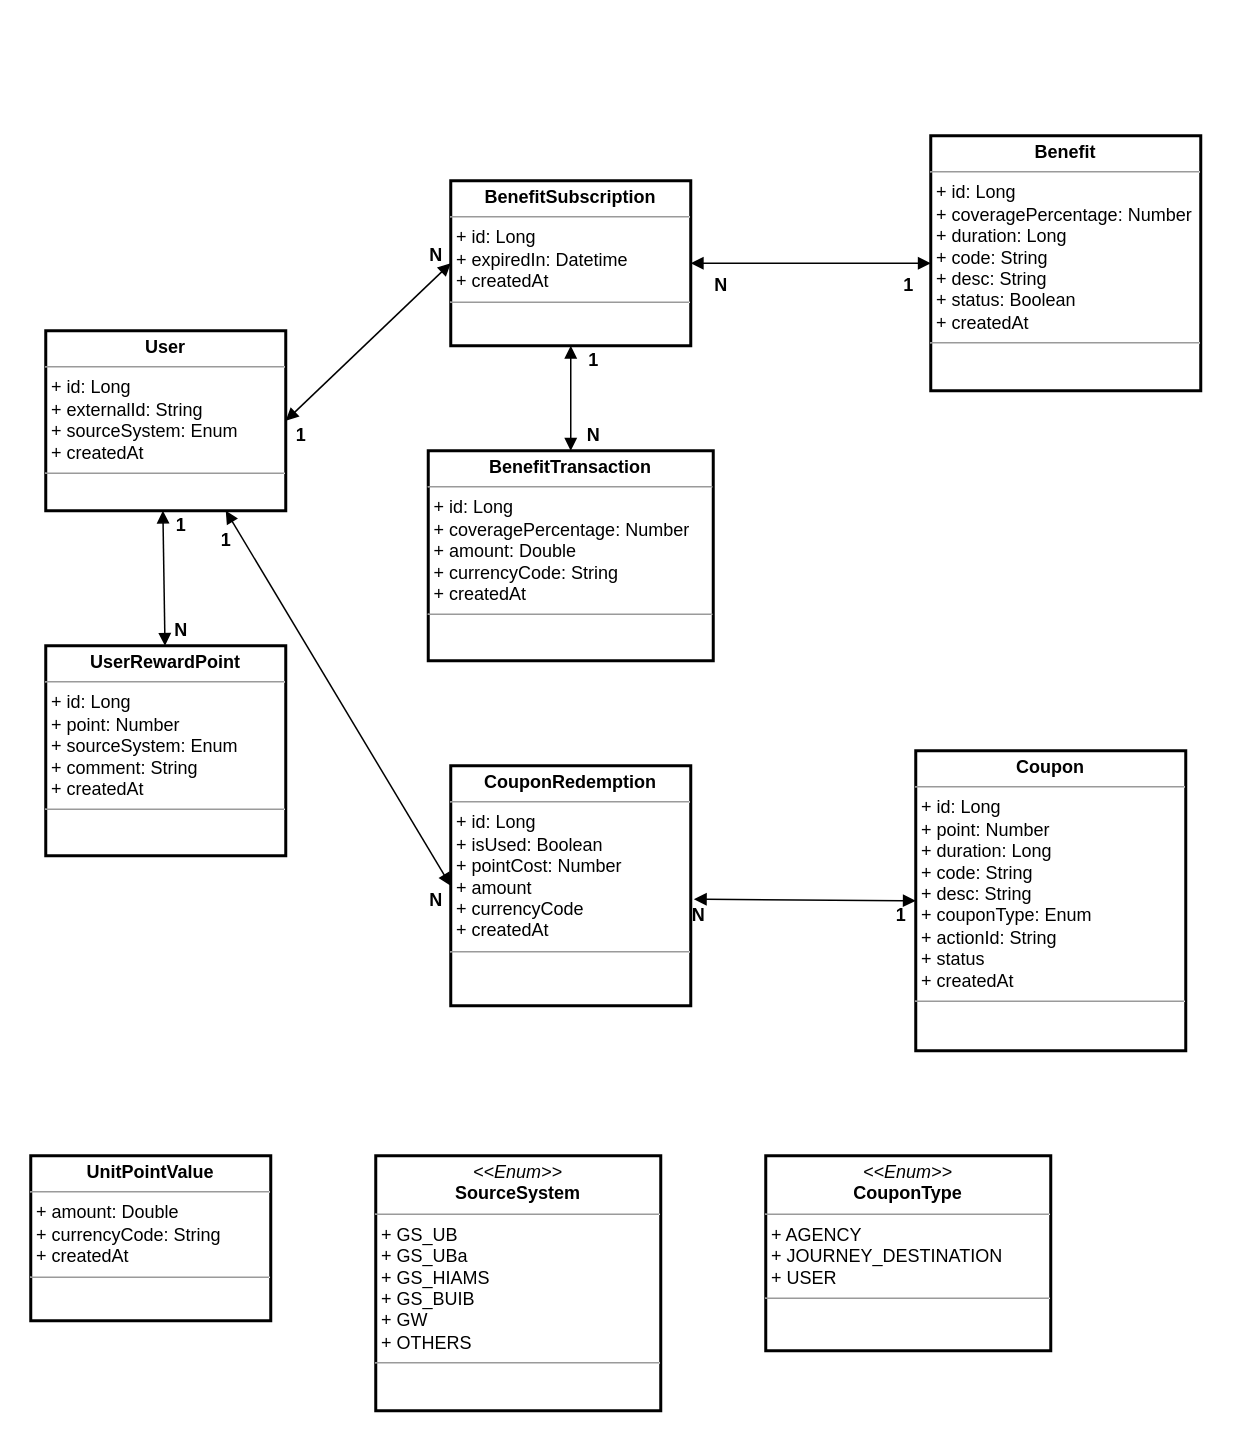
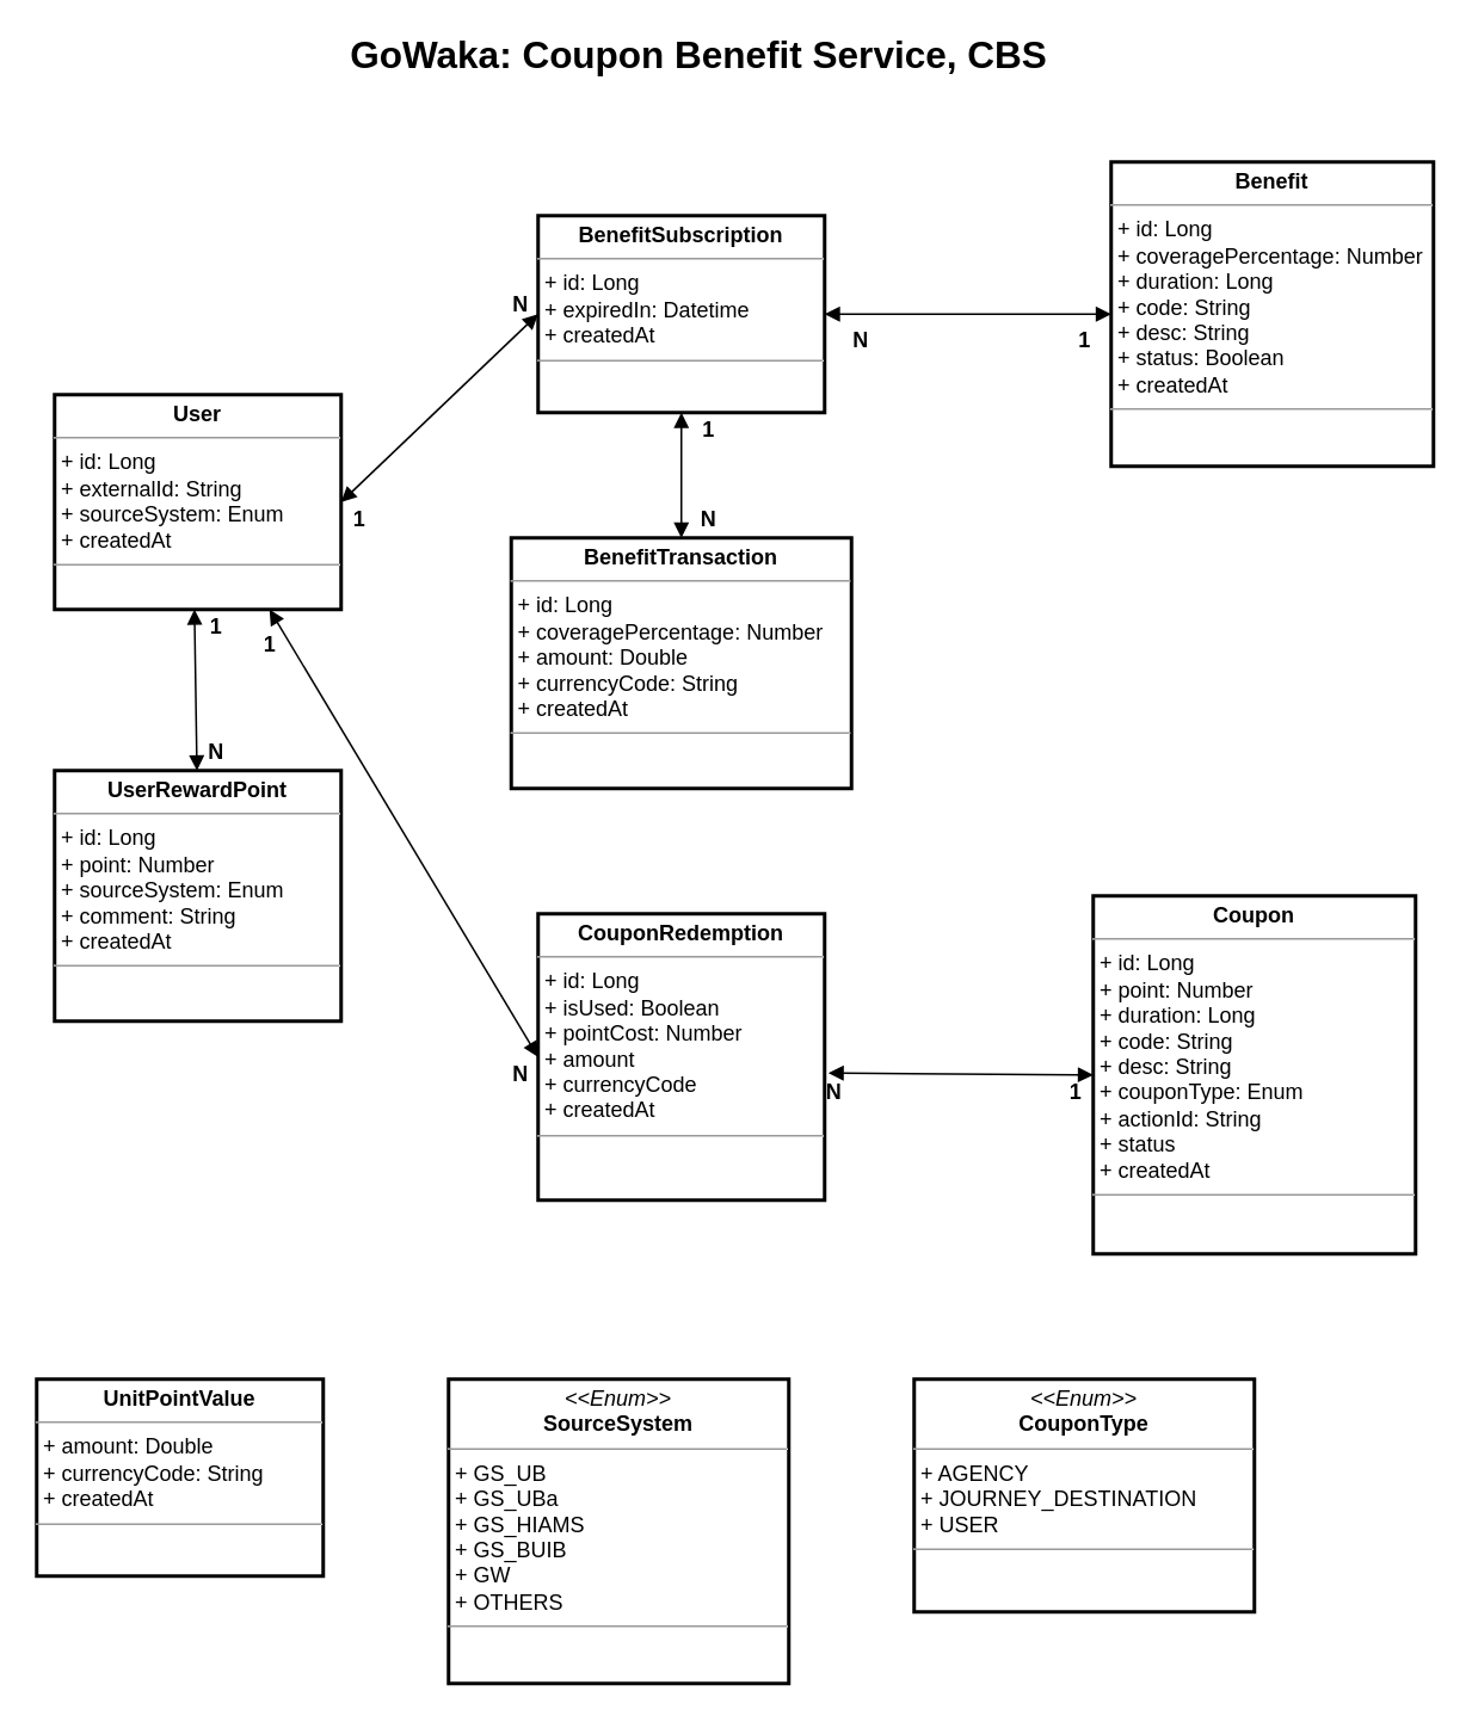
  <mxCell id="0" />
  <mxCell id="1" parent="0" />
  <mxCell id="2" value="&lt;p style=&quot;margin: 0px ; margin-top: 4px ; text-align: center&quot;&gt;&lt;b&gt;User&lt;/b&gt;&lt;/p&gt;&lt;hr size=&quot;1&quot;&gt;&lt;p style=&quot;margin: 0px ; margin-left: 4px&quot;&gt;+ id: Long&lt;/p&gt;&lt;p style=&quot;margin: 0px ; margin-left: 4px&quot;&gt;+ externalId: String&lt;/p&gt;&lt;p style=&quot;margin: 0px ; margin-left: 4px&quot;&gt;+ sourceSystem: Enum&lt;/p&gt;&lt;p style=&quot;margin: 0px ; margin-left: 4px&quot;&gt;+ createdAt&lt;/p&gt;&lt;hr size=&quot;1&quot;&gt;&lt;p style=&quot;margin: 0px ; margin-left: 4px&quot;&gt;&lt;br&gt;&lt;/p&gt;" style="verticalAlign=top;align=left;overflow=fill;fontSize=12;fontFamily=Helvetica;html=1;strokeWidth=2;perimeterSpacing=0;" parent="1" vertex="1"><mxGeometry x="30" y="220" width="160" height="120" as="geometry" /></mxCell>
  <mxCell id="3" value="&lt;p style=&quot;margin: 0px ; margin-top: 4px ; text-align: center&quot;&gt;&lt;b&gt;Benefit&lt;/b&gt;&lt;/p&gt;&lt;hr size=&quot;1&quot;&gt;&lt;p style=&quot;margin: 0px ; margin-left: 4px&quot;&gt;+ id: Long&lt;/p&gt;&lt;p style=&quot;margin: 0px ; margin-left: 4px&quot;&gt;+ coveragePercentage: Number&lt;/p&gt;&lt;p style=&quot;margin: 0px ; margin-left: 4px&quot;&gt;+ duration: Long&lt;/p&gt;&lt;p style=&quot;margin: 0px ; margin-left: 4px&quot;&gt;+ code: String&lt;/p&gt;&lt;p style=&quot;margin: 0px ; margin-left: 4px&quot;&gt;+ desc: String&lt;/p&gt;&lt;p style=&quot;margin: 0px ; margin-left: 4px&quot;&gt;+ status: Boolean&lt;/p&gt;&lt;p style=&quot;margin: 0px ; margin-left: 4px&quot;&gt;+ createdAt&lt;/p&gt;&lt;hr size=&quot;1&quot;&gt;&lt;p style=&quot;margin: 0px ; margin-left: 4px&quot;&gt;&lt;br&gt;&lt;/p&gt;" style="verticalAlign=top;align=left;overflow=fill;fontSize=12;fontFamily=Helvetica;html=1;strokeWidth=2;" parent="1" vertex="1"><mxGeometry x="620" y="90" width="180" height="170" as="geometry" /></mxCell>
  <mxCell id="4" value="&lt;p style=&quot;margin: 0px ; margin-top: 4px ; text-align: center&quot;&gt;&lt;b&gt;BenefitSubscription&lt;/b&gt;&lt;/p&gt;&lt;hr size=&quot;1&quot;&gt;&lt;p style=&quot;margin: 0px ; margin-left: 4px&quot;&gt;+ id: Long&lt;/p&gt;&lt;p style=&quot;margin: 0px ; margin-left: 4px&quot;&gt;+ expiredIn: Datetime&lt;/p&gt;&lt;p style=&quot;margin: 0px ; margin-left: 4px&quot;&gt;+ createdAt&lt;/p&gt;&lt;hr size=&quot;1&quot;&gt;&lt;p style=&quot;margin: 0px ; margin-left: 4px&quot;&gt;&lt;br&gt;&lt;/p&gt;" style="verticalAlign=top;align=left;overflow=fill;fontSize=12;fontFamily=Helvetica;html=1;strokeWidth=2;" parent="1" vertex="1"><mxGeometry x="300" y="120" width="160" height="110" as="geometry" /></mxCell>
  <mxCell id="5" value="&lt;p style=&quot;margin: 0px ; margin-top: 4px ; text-align: center&quot;&gt;&lt;b&gt;BenefitTransaction&lt;/b&gt;&lt;/p&gt;&lt;hr size=&quot;1&quot;&gt;&lt;p style=&quot;margin: 0px ; margin-left: 4px&quot;&gt;+ id: Long&lt;/p&gt;&lt;p style=&quot;margin: 0px ; margin-left: 4px&quot;&gt;+ coveragePercentage: Number&lt;/p&gt;&lt;p style=&quot;margin: 0px ; margin-left: 4px&quot;&gt;+ amount: Double&lt;/p&gt;&lt;p style=&quot;margin: 0px ; margin-left: 4px&quot;&gt;+ currencyCode: String&lt;/p&gt;&lt;p style=&quot;margin: 0px ; margin-left: 4px&quot;&gt;+ createdAt&lt;/p&gt;&lt;hr size=&quot;1&quot;&gt;&lt;p style=&quot;margin: 0px ; margin-left: 4px&quot;&gt;&lt;br&gt;&lt;/p&gt;" style="verticalAlign=top;align=left;overflow=fill;fontSize=12;fontFamily=Helvetica;html=1;strokeWidth=2;" parent="1" vertex="1"><mxGeometry x="285" y="300" width="190" height="140" as="geometry" /></mxCell>
  <mxCell id="6" value="&lt;p style=&quot;margin: 0px ; margin-top: 4px ; text-align: center&quot;&gt;&lt;b&gt;Coupon&lt;/b&gt;&lt;/p&gt;&lt;hr size=&quot;1&quot;&gt;&lt;p style=&quot;margin: 0px ; margin-left: 4px&quot;&gt;+ id: Long&lt;/p&gt;&lt;p style=&quot;margin: 0px ; margin-left: 4px&quot;&gt;+ point: Number&lt;/p&gt;&lt;p style=&quot;margin: 0px ; margin-left: 4px&quot;&gt;+ duration: Long&lt;/p&gt;&lt;p style=&quot;margin: 0px ; margin-left: 4px&quot;&gt;+ code: String&lt;/p&gt;&lt;p style=&quot;margin: 0px ; margin-left: 4px&quot;&gt;+ desc: String&lt;/p&gt;&lt;p style=&quot;margin: 0px ; margin-left: 4px&quot;&gt;+ couponType: Enum&lt;/p&gt;&lt;p style=&quot;margin: 0px ; margin-left: 4px&quot;&gt;+ actionId: String&lt;/p&gt;&lt;p style=&quot;margin: 0px ; margin-left: 4px&quot;&gt;+ status&lt;/p&gt;&lt;p style=&quot;margin: 0px ; margin-left: 4px&quot;&gt;+ createdAt&lt;/p&gt;&lt;hr size=&quot;1&quot;&gt;&lt;p style=&quot;margin: 0px ; margin-left: 4px&quot;&gt;&lt;br&gt;&lt;/p&gt;" style="verticalAlign=top;align=left;overflow=fill;fontSize=12;fontFamily=Helvetica;html=1;strokeWidth=2;" parent="1" vertex="1"><mxGeometry x="610" y="500" width="180" height="200" as="geometry" /></mxCell>
  <mxCell id="7" value="&lt;p style=&quot;margin: 0px ; margin-top: 4px ; text-align: center&quot;&gt;&lt;b&gt;CouponRedemption&lt;/b&gt;&lt;/p&gt;&lt;hr size=&quot;1&quot;&gt;&lt;p style=&quot;margin: 0px ; margin-left: 4px&quot;&gt;+ id: Long&lt;/p&gt;&lt;p style=&quot;margin: 0px ; margin-left: 4px&quot;&gt;+ isUsed: Boolean&lt;/p&gt;&lt;p style=&quot;margin: 0px ; margin-left: 4px&quot;&gt;+ pointCost: Number&lt;/p&gt;&lt;p style=&quot;margin: 0px ; margin-left: 4px&quot;&gt;+ amount&lt;/p&gt;&lt;p style=&quot;margin: 0px ; margin-left: 4px&quot;&gt;+ currencyCode&lt;/p&gt;&lt;p style=&quot;margin: 0px ; margin-left: 4px&quot;&gt;+ createdAt&lt;br&gt;&lt;/p&gt;&lt;hr size=&quot;1&quot;&gt;&lt;p style=&quot;margin: 0px ; margin-left: 4px&quot;&gt;&lt;br&gt;&lt;/p&gt;" style="verticalAlign=top;align=left;overflow=fill;fontSize=12;fontFamily=Helvetica;html=1;strokeWidth=2;" parent="1" vertex="1"><mxGeometry x="300" y="510" width="160" height="160" as="geometry" /></mxCell>
  <mxCell id="8" value="&lt;p style=&quot;margin: 0px ; margin-top: 4px ; text-align: center&quot;&gt;&lt;b&gt;UserRewardPoint&lt;/b&gt;&lt;/p&gt;&lt;hr size=&quot;1&quot;&gt;&lt;p style=&quot;margin: 0px ; margin-left: 4px&quot;&gt;+ id: Long&lt;/p&gt;&lt;p style=&quot;margin: 0px ; margin-left: 4px&quot;&gt;+ point: Number&lt;/p&gt;&lt;p style=&quot;margin: 0px ; margin-left: 4px&quot;&gt;+ sourceSystem: Enum&lt;/p&gt;&lt;p style=&quot;margin: 0px ; margin-left: 4px&quot;&gt;+ comment: String&lt;/p&gt;&lt;p style=&quot;margin: 0px ; margin-left: 4px&quot;&gt;+ createdAt&lt;/p&gt;&lt;hr size=&quot;1&quot;&gt;&lt;p style=&quot;margin: 0px ; margin-left: 4px&quot;&gt;&lt;br&gt;&lt;/p&gt;" style="verticalAlign=top;align=left;overflow=fill;fontSize=12;fontFamily=Helvetica;html=1;strokeWidth=2;" parent="1" vertex="1"><mxGeometry x="30" y="430" width="160" height="140" as="geometry" /></mxCell>
  <mxCell id="9" value="&lt;p style=&quot;margin: 0px ; margin-top: 4px ; text-align: center&quot;&gt;&lt;b&gt;UnitPointValue&lt;/b&gt;&lt;/p&gt;&lt;hr size=&quot;1&quot;&gt;&lt;p style=&quot;margin: 0px ; margin-left: 4px&quot;&gt;&lt;span&gt;+ amount: Double&lt;/span&gt;&lt;br&gt;&lt;/p&gt;&lt;p style=&quot;margin: 0px ; margin-left: 4px&quot;&gt;+ currencyCode: String&lt;/p&gt;&lt;p style=&quot;margin: 0px ; margin-left: 4px&quot;&gt;&lt;span&gt;+ createdAt&lt;/span&gt;&lt;/p&gt;&lt;hr size=&quot;1&quot;&gt;&lt;p style=&quot;margin: 0px ; margin-left: 4px&quot;&gt;&lt;br&gt;&lt;/p&gt;" style="verticalAlign=top;align=left;overflow=fill;fontSize=12;fontFamily=Helvetica;html=1;strokeWidth=2;" parent="1" vertex="1"><mxGeometry x="20" y="770" width="160" height="110" as="geometry" /></mxCell>
  <mxCell id="10" value="&lt;p style=&quot;margin: 0px ; margin-top: 4px ; text-align: center&quot;&gt;&lt;i&gt;&amp;lt;&amp;lt;Enum&amp;gt;&amp;gt;&lt;/i&gt;&lt;br&gt;&lt;b&gt;SourceSystem&lt;/b&gt;&lt;/p&gt;&lt;hr size=&quot;1&quot;&gt;&lt;p style=&quot;margin: 0px ; margin-left: 4px&quot;&gt;+ GS_UB&lt;br&gt;+ GS_UBa&lt;/p&gt;&lt;p style=&quot;margin: 0px ; margin-left: 4px&quot;&gt;+ GS_HIAMS&lt;/p&gt;&lt;p style=&quot;margin: 0px ; margin-left: 4px&quot;&gt;+ GS_BUIB&lt;/p&gt;&lt;p style=&quot;margin: 0px ; margin-left: 4px&quot;&gt;+ GW&lt;/p&gt;&lt;p style=&quot;margin: 0px ; margin-left: 4px&quot;&gt;+ OTHERS&lt;/p&gt;&lt;hr size=&quot;1&quot;&gt;&lt;p style=&quot;margin: 0px ; margin-left: 4px&quot;&gt;&lt;br&gt;&lt;br&gt;&lt;/p&gt;" style="verticalAlign=top;align=left;overflow=fill;fontSize=12;fontFamily=Helvetica;html=1;strokeWidth=2;" parent="1" vertex="1"><mxGeometry x="250" y="770" width="190" height="170" as="geometry" /></mxCell>
  <mxCell id="11" value="&lt;p style=&quot;margin: 0px ; margin-top: 4px ; text-align: center&quot;&gt;&lt;i&gt;&amp;lt;&amp;lt;Enum&amp;gt;&amp;gt;&lt;/i&gt;&lt;br&gt;&lt;b&gt;CouponType&lt;/b&gt;&lt;/p&gt;&lt;hr size=&quot;1&quot;&gt;&lt;p style=&quot;margin: 0px ; margin-left: 4px&quot;&gt;+ AGENCY&lt;br&gt;+ JOURNEY_DESTINATION&lt;/p&gt;&lt;p style=&quot;margin: 0px ; margin-left: 4px&quot;&gt;+ USER&lt;/p&gt;&lt;hr size=&quot;1&quot;&gt;&lt;p style=&quot;margin: 0px ; margin-left: 4px&quot;&gt;&lt;br&gt;&lt;br&gt;&lt;/p&gt;" style="verticalAlign=top;align=left;overflow=fill;fontSize=12;fontFamily=Helvetica;html=1;strokeWidth=2;" parent="1" vertex="1"><mxGeometry x="510" y="770" width="190" height="130" as="geometry" /></mxCell>
  <mxCell id="12" value="" style="endArrow=block;startArrow=block;endFill=1;startFill=1;html=1;entryX=0;entryY=0.5;entryDx=0;entryDy=0;exitX=1;exitY=0.5;exitDx=0;exitDy=0;" parent="1" source="2" target="4" edge="1"><mxGeometry width="160" relative="1" as="geometry"><mxPoint x="190" y="279.5" as="sourcePoint" /><mxPoint x="350" y="279.5" as="targetPoint" /></mxGeometry></mxCell>
  <mxCell id="13" value="&lt;b&gt;1&lt;/b&gt;" style="text;html=1;align=center;verticalAlign=middle;resizable=0;points=[];autosize=1;" parent="1" vertex="1"><mxGeometry x="190" y="280" width="20" height="20" as="geometry" /></mxCell>
  <mxCell id="14" value="&lt;b&gt;N&lt;/b&gt;" style="text;html=1;align=center;verticalAlign=middle;resizable=0;points=[];autosize=1;" parent="1" vertex="1"><mxGeometry x="280" y="160" width="20" height="20" as="geometry" /></mxCell>
  <mxCell id="15" value="" style="endArrow=block;startArrow=block;endFill=1;startFill=1;html=1;entryX=1;entryY=0.5;entryDx=0;entryDy=0;exitX=0;exitY=0.5;exitDx=0;exitDy=0;" parent="1" source="3" target="4" edge="1"><mxGeometry width="160" relative="1" as="geometry"><mxPoint x="360" y="275" as="sourcePoint" /><mxPoint x="470" y="170" as="targetPoint" /></mxGeometry></mxCell>
  <mxCell id="16" value="&lt;b&gt;N&lt;/b&gt;" style="text;html=1;align=center;verticalAlign=middle;resizable=0;points=[];autosize=1;" parent="1" vertex="1"><mxGeometry x="470" y="180" width="20" height="20" as="geometry" /></mxCell>
  <mxCell id="17" value="&lt;b&gt;1&lt;/b&gt;" style="text;html=1;align=center;verticalAlign=middle;resizable=0;points=[];autosize=1;" parent="1" vertex="1"><mxGeometry x="595" y="180" width="20" height="20" as="geometry" /></mxCell>
  <mxCell id="18" value="" style="endArrow=block;startArrow=block;endFill=1;startFill=1;html=1;exitX=0.5;exitY=0;exitDx=0;exitDy=0;entryX=0.5;entryY=1;entryDx=0;entryDy=0;" parent="1" source="5" target="4" edge="1"><mxGeometry width="160" relative="1" as="geometry"><mxPoint x="620" y="300" as="sourcePoint" /><mxPoint x="490" y="240" as="targetPoint" /><Array as="points" /></mxGeometry></mxCell>
  <mxCell id="19" value="&lt;b&gt;N&lt;/b&gt;" style="text;html=1;align=center;verticalAlign=middle;resizable=0;points=[];autosize=1;" parent="1" vertex="1"><mxGeometry x="385" y="280" width="20" height="20" as="geometry" /></mxCell>
  <mxCell id="20" value="&lt;b&gt;1&lt;/b&gt;" style="text;html=1;align=center;verticalAlign=middle;resizable=0;points=[];autosize=1;" parent="1" vertex="1"><mxGeometry x="385" y="230" width="20" height="20" as="geometry" /></mxCell>
  <mxCell id="21" value="" style="endArrow=block;startArrow=block;endFill=1;startFill=1;html=1;exitX=0.5;exitY=0;exitDx=0;exitDy=0;entryX=0.488;entryY=1;entryDx=0;entryDy=0;entryPerimeter=0;" parent="1" target="2" edge="1"><mxGeometry width="160" relative="1" as="geometry"><mxPoint x="109.5" y="430" as="sourcePoint" /><mxPoint x="109.5" y="360" as="targetPoint" /><Array as="points" /></mxGeometry></mxCell>
  <mxCell id="22" value="&lt;b&gt;1&lt;/b&gt;" style="text;html=1;align=center;verticalAlign=middle;resizable=0;points=[];autosize=1;" parent="1" vertex="1"><mxGeometry x="110" y="340" width="20" height="20" as="geometry" /></mxCell>
  <mxCell id="23" value="&lt;b&gt;N&lt;/b&gt;" style="text;html=1;align=center;verticalAlign=middle;resizable=0;points=[];autosize=1;" parent="1" vertex="1"><mxGeometry x="110" y="410" width="20" height="20" as="geometry" /></mxCell>
  <mxCell id="24" value="" style="endArrow=block;startArrow=block;endFill=1;startFill=1;html=1;entryX=1;entryY=0.5;entryDx=0;entryDy=0;exitX=0;exitY=0.5;exitDx=0;exitDy=0;" parent="1" source="7" edge="1"><mxGeometry width="160" relative="1" as="geometry"><mxPoint x="300" y="455" as="sourcePoint" /><mxPoint x="150" y="340" as="targetPoint" /></mxGeometry></mxCell>
  <mxCell id="25" value="&lt;b&gt;1&lt;/b&gt;" style="text;html=1;align=center;verticalAlign=middle;resizable=0;points=[];autosize=1;" parent="1" vertex="1"><mxGeometry x="140" y="350" width="20" height="20" as="geometry" /></mxCell>
  <mxCell id="26" value="&lt;b&gt;N&lt;/b&gt;" style="text;html=1;align=center;verticalAlign=middle;resizable=0;points=[];autosize=1;" parent="1" vertex="1"><mxGeometry x="280" y="590" width="20" height="20" as="geometry" /></mxCell>
  <mxCell id="27" value="" style="endArrow=block;startArrow=block;endFill=1;startFill=1;html=1;entryX=1.013;entryY=0.556;entryDx=0;entryDy=0;exitX=0;exitY=0.5;exitDx=0;exitDy=0;entryPerimeter=0;" parent="1" source="6" target="7" edge="1"><mxGeometry width="160" relative="1" as="geometry"><mxPoint x="600" y="555" as="sourcePoint" /><mxPoint x="450" y="440" as="targetPoint" /></mxGeometry></mxCell>
  <mxCell id="28" value="&lt;b&gt;N&lt;/b&gt;" style="text;html=1;align=center;verticalAlign=middle;resizable=0;points=[];autosize=1;" parent="1" vertex="1"><mxGeometry x="455" y="600" width="20" height="20" as="geometry" /></mxCell>
  <mxCell id="29" value="&lt;b&gt;1&lt;/b&gt;" style="text;html=1;align=center;verticalAlign=middle;resizable=0;points=[];autosize=1;" parent="1" vertex="1"><mxGeometry x="590" y="600" width="20" height="20" as="geometry" /></mxCell>
+ <mxCell id="30" value="&lt;b style=&quot;font-size: 21px;&quot;&gt;GoWaka: Coupon Benefit Service, CBS&lt;/b&gt;" style="text;html=1;strokeColor=none;fillColor=none;align=center;verticalAlign=middle;whiteSpace=wrap;rounded=0;fontSize=21;" vertex="1" parent="1"><mxGeometry x="165" y="20" width="450" height="20" as="geometry" /></mxCell>
